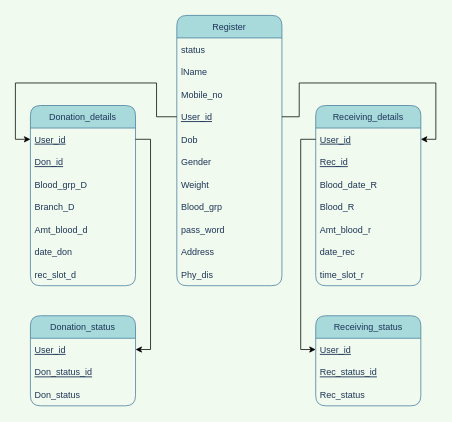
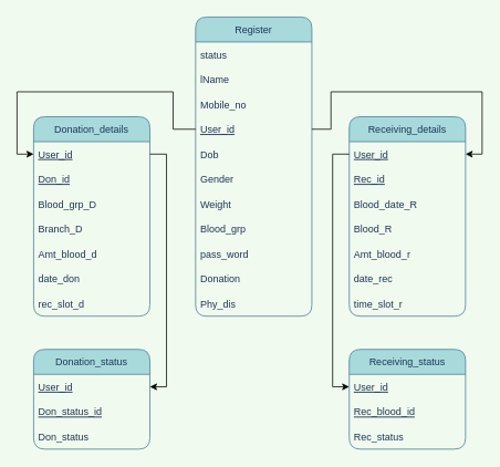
  <mxCell id="0" />
  <mxCell id="1" parent="0" />
  <mxCell id="2" value="Register" style="swimlane;fontStyle=0;childLayout=stackLayout;horizontal=1;startSize=30;horizontalStack=0;resizeParent=1;resizeParentMax=0;resizeLast=0;collapsible=1;marginBottom=0;rounded=1;sketch=0;fillColor=#A8DADC;strokeColor=#457B9D;fontColor=#1D3557;" parent="1" vertex="1"><mxGeometry x="235" y="20" width="140" height="360" as="geometry" /></mxCell>
  <mxCell id="3" value="status" style="text;strokeColor=none;fillColor=none;align=left;verticalAlign=middle;spacingLeft=4;spacingRight=4;overflow=hidden;points=[[0,0.5],[1,0.5]];portConstraint=eastwest;rotatable=0;rounded=1;sketch=0;fontColor=#1D3557;" parent="2" vertex="1"><mxGeometry y="30" width="140" height="30" as="geometry" /></mxCell>
  <mxCell id="4" value="lName" style="text;strokeColor=none;fillColor=none;align=left;verticalAlign=middle;spacingLeft=4;spacingRight=4;overflow=hidden;points=[[0,0.5],[1,0.5]];portConstraint=eastwest;rotatable=0;rounded=1;sketch=0;fontColor=#1D3557;" parent="2" vertex="1"><mxGeometry y="60" width="140" height="30" as="geometry" /></mxCell>
  <mxCell id="5" value="Mobile_no" style="text;strokeColor=none;fillColor=none;align=left;verticalAlign=middle;spacingLeft=4;spacingRight=4;overflow=hidden;points=[[0,0.5],[1,0.5]];portConstraint=eastwest;rotatable=0;rounded=1;sketch=0;fontStyle=0;fontColor=#1D3557;" parent="2" vertex="1"><mxGeometry y="90" width="140" height="30" as="geometry" /></mxCell>
  <mxCell id="6" value="User_id" style="text;strokeColor=none;fillColor=none;align=left;verticalAlign=middle;spacingLeft=4;spacingRight=4;overflow=hidden;points=[[0,0.5],[1,0.5]];portConstraint=eastwest;rotatable=0;rounded=1;sketch=0;fontStyle=4;fontColor=#1D3557;" parent="2" vertex="1"><mxGeometry y="120" width="140" height="30" as="geometry" /></mxCell>
  <mxCell id="7" value="Dob" style="text;strokeColor=none;fillColor=none;align=left;verticalAlign=middle;spacingLeft=4;spacingRight=4;overflow=hidden;points=[[0,0.5],[1,0.5]];portConstraint=eastwest;rotatable=0;rounded=1;sketch=0;fontColor=#1D3557;" parent="2" vertex="1"><mxGeometry y="150" width="140" height="30" as="geometry" /></mxCell>
  <mxCell id="8" value="Gender" style="text;strokeColor=none;fillColor=none;align=left;verticalAlign=middle;spacingLeft=4;spacingRight=4;overflow=hidden;points=[[0,0.5],[1,0.5]];portConstraint=eastwest;rotatable=0;rounded=1;sketch=0;fontColor=#1D3557;" parent="2" vertex="1"><mxGeometry y="180" width="140" height="30" as="geometry" /></mxCell>
  <mxCell id="9" value="Weight" style="text;strokeColor=none;fillColor=none;align=left;verticalAlign=middle;spacingLeft=4;spacingRight=4;overflow=hidden;points=[[0,0.5],[1,0.5]];portConstraint=eastwest;rotatable=0;rounded=1;sketch=0;fontColor=#1D3557;" parent="2" vertex="1"><mxGeometry y="210" width="140" height="30" as="geometry" /></mxCell>
  <mxCell id="10" value="Blood_grp" style="text;strokeColor=none;fillColor=none;align=left;verticalAlign=middle;spacingLeft=4;spacingRight=4;overflow=hidden;points=[[0,0.5],[1,0.5]];portConstraint=eastwest;rotatable=0;rounded=1;sketch=0;fontColor=#1D3557;" parent="2" vertex="1"><mxGeometry y="240" width="140" height="30" as="geometry" /></mxCell>
  <mxCell id="11" value="pass_word" style="text;strokeColor=none;fillColor=none;align=left;verticalAlign=middle;spacingLeft=4;spacingRight=4;overflow=hidden;points=[[0,0.5],[1,0.5]];portConstraint=eastwest;rotatable=0;rounded=1;sketch=0;fontColor=#1D3557;" parent="2" vertex="1"><mxGeometry y="270" width="140" height="30" as="geometry" /></mxCell>
- <mxCell id="12" value="Address" style="text;strokeColor=none;fillColor=none;align=left;verticalAlign=middle;spacingLeft=4;spacingRight=4;overflow=hidden;points=[[0,0.5],[1,0.5]];portConstraint=eastwest;rotatable=0;rounded=1;sketch=0;fontColor=#1D3557;" parent="2" vertex="1"><mxGeometry y="300" width="140" height="30" as="geometry" /></mxCell>
+ <mxCell id="12" value="Donation" style="text;strokeColor=none;fillColor=none;align=left;verticalAlign=middle;spacingLeft=4;spacingRight=4;overflow=hidden;points=[[0,0.5],[1,0.5]];portConstraint=eastwest;rotatable=0;rounded=1;sketch=0;fontColor=#1D3557;" parent="2" vertex="1"><mxGeometry y="300" width="140" height="30" as="geometry" /></mxCell>
  <mxCell id="13" value="Phy_dis" style="text;strokeColor=none;fillColor=none;align=left;verticalAlign=middle;spacingLeft=4;spacingRight=4;overflow=hidden;points=[[0,0.5],[1,0.5]];portConstraint=eastwest;rotatable=0;rounded=1;sketch=0;fontColor=#1D3557;" parent="2" vertex="1"><mxGeometry y="330" width="140" height="30" as="geometry" /></mxCell>
  <mxCell id="14" value="Donation_details" style="swimlane;fontStyle=0;childLayout=stackLayout;horizontal=1;startSize=30;horizontalStack=0;resizeParent=1;resizeParentMax=0;resizeLast=0;collapsible=1;marginBottom=0;rounded=1;sketch=0;fillColor=#A8DADC;strokeColor=#457B9D;fontColor=#1D3557;" parent="1" vertex="1"><mxGeometry x="40" y="140" width="140" height="240" as="geometry" /></mxCell>
  <mxCell id="15" value="User_id" style="text;strokeColor=none;fillColor=none;align=left;verticalAlign=middle;spacingLeft=4;spacingRight=4;overflow=hidden;points=[[0,0.5],[1,0.5]];portConstraint=eastwest;rotatable=0;rounded=1;sketch=0;fontStyle=4;fontColor=#1D3557;" parent="14" vertex="1"><mxGeometry y="30" width="140" height="30" as="geometry" /></mxCell>
  <mxCell id="16" value="Don_id" style="text;strokeColor=none;fillColor=none;align=left;verticalAlign=middle;spacingLeft=4;spacingRight=4;overflow=hidden;points=[[0,0.5],[1,0.5]];portConstraint=eastwest;rotatable=0;rounded=1;sketch=0;fontStyle=4;fontColor=#1D3557;" vertex="1" parent="14"><mxGeometry y="60" width="140" height="30" as="geometry" /></mxCell>
  <mxCell id="17" value="Blood_grp_D" style="text;strokeColor=none;fillColor=none;align=left;verticalAlign=middle;spacingLeft=4;spacingRight=4;overflow=hidden;points=[[0,0.5],[1,0.5]];portConstraint=eastwest;rotatable=0;rounded=1;sketch=0;fontColor=#1D3557;" parent="14" vertex="1"><mxGeometry y="90" width="140" height="30" as="geometry" /></mxCell>
  <mxCell id="18" value="Branch_D" style="text;strokeColor=none;fillColor=none;align=left;verticalAlign=middle;spacingLeft=4;spacingRight=4;overflow=hidden;points=[[0,0.5],[1,0.5]];portConstraint=eastwest;rotatable=0;rounded=1;sketch=0;fontColor=#1D3557;" parent="14" vertex="1"><mxGeometry y="120" width="140" height="30" as="geometry" /></mxCell>
  <mxCell id="19" value="Amt_blood_d" style="text;strokeColor=none;fillColor=none;align=left;verticalAlign=middle;spacingLeft=4;spacingRight=4;overflow=hidden;points=[[0,0.5],[1,0.5]];portConstraint=eastwest;rotatable=0;rounded=1;sketch=0;fontColor=#1D3557;" parent="14" vertex="1"><mxGeometry y="150" width="140" height="30" as="geometry" /></mxCell>
  <mxCell id="20" value="date_don" style="text;strokeColor=none;fillColor=none;align=left;verticalAlign=middle;spacingLeft=4;spacingRight=4;overflow=hidden;points=[[0,0.5],[1,0.5]];portConstraint=eastwest;rotatable=0;rounded=1;sketch=0;fontColor=#1D3557;" parent="14" vertex="1"><mxGeometry y="180" width="140" height="30" as="geometry" /></mxCell>
  <mxCell id="21" value="rec_slot_d" style="text;strokeColor=none;fillColor=none;align=left;verticalAlign=middle;spacingLeft=4;spacingRight=4;overflow=hidden;points=[[0,0.5],[1,0.5]];portConstraint=eastwest;rotatable=0;rounded=1;sketch=0;fontColor=#1D3557;" parent="14" vertex="1"><mxGeometry y="210" width="140" height="30" as="geometry" /></mxCell>
  <mxCell id="22" value="Receiving_details" style="swimlane;fontStyle=0;childLayout=stackLayout;horizontal=1;startSize=30;horizontalStack=0;resizeParent=1;resizeParentMax=0;resizeLast=0;collapsible=1;marginBottom=0;rounded=1;sketch=0;fillColor=#A8DADC;strokeColor=#457B9D;fontColor=#1D3557;" parent="1" vertex="1"><mxGeometry x="420" y="140" width="140" height="240" as="geometry" /></mxCell>
  <mxCell id="23" value="User_id" style="text;strokeColor=none;fillColor=none;align=left;verticalAlign=middle;spacingLeft=4;spacingRight=4;overflow=hidden;points=[[0,0.5],[1,0.5]];portConstraint=eastwest;rotatable=0;rounded=1;sketch=0;fontStyle=4;fontColor=#1D3557;" parent="22" vertex="1"><mxGeometry y="30" width="140" height="30" as="geometry" /></mxCell>
  <mxCell id="24" value="Rec_id" style="text;strokeColor=none;fillColor=none;align=left;verticalAlign=middle;spacingLeft=4;spacingRight=4;overflow=hidden;points=[[0,0.5],[1,0.5]];portConstraint=eastwest;rotatable=0;rounded=1;sketch=0;fontStyle=4;fontColor=#1D3557;" vertex="1" parent="22"><mxGeometry y="60" width="140" height="30" as="geometry" /></mxCell>
  <mxCell id="25" value="Blood_date_R" style="text;strokeColor=none;fillColor=none;align=left;verticalAlign=middle;spacingLeft=4;spacingRight=4;overflow=hidden;points=[[0,0.5],[1,0.5]];portConstraint=eastwest;rotatable=0;rounded=1;sketch=0;fontColor=#1D3557;" parent="22" vertex="1"><mxGeometry y="90" width="140" height="30" as="geometry" /></mxCell>
  <mxCell id="26" value="Blood_R" style="text;strokeColor=none;fillColor=none;align=left;verticalAlign=middle;spacingLeft=4;spacingRight=4;overflow=hidden;points=[[0,0.5],[1,0.5]];portConstraint=eastwest;rotatable=0;rounded=1;sketch=0;fontColor=#1D3557;" parent="22" vertex="1"><mxGeometry y="120" width="140" height="30" as="geometry" /></mxCell>
  <mxCell id="27" value="Amt_blood_r" style="text;strokeColor=none;fillColor=none;align=left;verticalAlign=middle;spacingLeft=4;spacingRight=4;overflow=hidden;points=[[0,0.5],[1,0.5]];portConstraint=eastwest;rotatable=0;rounded=1;sketch=0;fontColor=#1D3557;" parent="22" vertex="1"><mxGeometry y="150" width="140" height="30" as="geometry" /></mxCell>
  <mxCell id="28" value="date_rec" style="text;strokeColor=none;fillColor=none;align=left;verticalAlign=middle;spacingLeft=4;spacingRight=4;overflow=hidden;points=[[0,0.5],[1,0.5]];portConstraint=eastwest;rotatable=0;rounded=1;sketch=0;fontColor=#1D3557;" parent="22" vertex="1"><mxGeometry y="180" width="140" height="30" as="geometry" /></mxCell>
  <mxCell id="29" value="time_slot_r" style="text;strokeColor=none;fillColor=none;align=left;verticalAlign=middle;spacingLeft=4;spacingRight=4;overflow=hidden;points=[[0,0.5],[1,0.5]];portConstraint=eastwest;rotatable=0;rounded=1;sketch=0;fontColor=#1D3557;" parent="22" vertex="1"><mxGeometry y="210" width="140" height="30" as="geometry" /></mxCell>
  <mxCell id="30" value="Donation_status" style="swimlane;fontStyle=0;childLayout=stackLayout;horizontal=1;startSize=30;horizontalStack=0;resizeParent=1;resizeParentMax=0;resizeLast=0;collapsible=1;marginBottom=0;rounded=1;sketch=0;fillColor=#A8DADC;strokeColor=#457B9D;fontColor=#1D3557;" vertex="1" parent="1"><mxGeometry x="40" y="420" width="140" height="120" as="geometry" /></mxCell>
  <mxCell id="31" value="User_id" style="text;strokeColor=none;fillColor=none;align=left;verticalAlign=middle;spacingLeft=4;spacingRight=4;overflow=hidden;points=[[0,0.5],[1,0.5]];portConstraint=eastwest;rotatable=0;rounded=1;sketch=0;fontStyle=4;fontColor=#1D3557;" vertex="1" parent="30"><mxGeometry y="30" width="140" height="30" as="geometry" /></mxCell>
  <mxCell id="32" value="Don_status_id" style="text;strokeColor=none;fillColor=none;align=left;verticalAlign=middle;spacingLeft=4;spacingRight=4;overflow=hidden;points=[[0,0.5],[1,0.5]];portConstraint=eastwest;rotatable=0;rounded=1;sketch=0;fontStyle=4;fontColor=#1D3557;" vertex="1" parent="30"><mxGeometry y="60" width="140" height="30" as="geometry" /></mxCell>
  <mxCell id="33" value="Don_status" style="text;strokeColor=none;fillColor=none;align=left;verticalAlign=middle;spacingLeft=4;spacingRight=4;overflow=hidden;points=[[0,0.5],[1,0.5]];portConstraint=eastwest;rotatable=0;rounded=1;sketch=0;fontStyle=0;fontColor=#1D3557;" vertex="1" parent="30"><mxGeometry y="90" width="140" height="30" as="geometry" /></mxCell>
  <mxCell id="34" value="Receiving_status" style="swimlane;fontStyle=0;childLayout=stackLayout;horizontal=1;startSize=30;horizontalStack=0;resizeParent=1;resizeParentMax=0;resizeLast=0;collapsible=1;marginBottom=0;rounded=1;sketch=0;fillColor=#A8DADC;strokeColor=#457B9D;fontColor=#1D3557;" vertex="1" parent="1"><mxGeometry x="420" y="420" width="140" height="120" as="geometry" /></mxCell>
  <mxCell id="35" value="User_id" style="text;strokeColor=none;fillColor=none;align=left;verticalAlign=middle;spacingLeft=4;spacingRight=4;overflow=hidden;points=[[0,0.5],[1,0.5]];portConstraint=eastwest;rotatable=0;rounded=1;sketch=0;fontStyle=4;fontColor=#1D3557;" vertex="1" parent="34"><mxGeometry y="30" width="140" height="30" as="geometry" /></mxCell>
- <mxCell id="36" value="Rec_status_id" style="text;strokeColor=none;fillColor=none;align=left;verticalAlign=middle;spacingLeft=4;spacingRight=4;overflow=hidden;points=[[0,0.5],[1,0.5]];portConstraint=eastwest;rotatable=0;rounded=1;sketch=0;fontStyle=4;fontColor=#1D3557;" vertex="1" parent="34"><mxGeometry y="60" width="140" height="30" as="geometry" /></mxCell>
+ <mxCell id="36" value="Rec_blood_id" style="text;strokeColor=none;fillColor=none;align=left;verticalAlign=middle;spacingLeft=4;spacingRight=4;overflow=hidden;points=[[0,0.5],[1,0.5]];portConstraint=eastwest;rotatable=0;rounded=1;sketch=0;fontStyle=4;fontColor=#1D3557;" vertex="1" parent="34"><mxGeometry y="60" width="140" height="30" as="geometry" /></mxCell>
  <mxCell id="37" value="Rec_status" style="text;strokeColor=none;fillColor=none;align=left;verticalAlign=middle;spacingLeft=4;spacingRight=4;overflow=hidden;points=[[0,0.5],[1,0.5]];portConstraint=eastwest;rotatable=0;rounded=1;sketch=0;fontStyle=0;fontColor=#1D3557;" vertex="1" parent="34"><mxGeometry y="90" width="140" height="30" as="geometry" /></mxCell>
  <mxCell id="38" style="edgeStyle=orthogonalEdgeStyle;rounded=0;orthogonalLoop=1;jettySize=auto;html=1;exitX=0;exitY=0.5;exitDx=0;exitDy=0;entryX=0;entryY=0.5;entryDx=0;entryDy=0;" edge="1" parent="1" source="6" target="15"><mxGeometry relative="1" as="geometry"><Array as="points"><mxPoint x="208" y="155" /><mxPoint x="208" y="110" /><mxPoint x="20" y="110" /><mxPoint x="20" y="185" /></Array></mxGeometry></mxCell>
  <mxCell id="39" style="edgeStyle=orthogonalEdgeStyle;rounded=0;orthogonalLoop=1;jettySize=auto;html=1;exitX=1;exitY=0.5;exitDx=0;exitDy=0;entryX=1;entryY=0.5;entryDx=0;entryDy=0;" edge="1" parent="1" source="6" target="23"><mxGeometry relative="1" as="geometry"><Array as="points"><mxPoint x="398" y="155" /><mxPoint x="398" y="110" /><mxPoint x="580" y="110" /><mxPoint x="580" y="185" /></Array></mxGeometry></mxCell>
  <mxCell id="40" style="edgeStyle=orthogonalEdgeStyle;rounded=0;orthogonalLoop=1;jettySize=auto;html=1;exitX=1;exitY=0.5;exitDx=0;exitDy=0;entryX=1;entryY=0.5;entryDx=0;entryDy=0;" edge="1" parent="1" source="15" target="31"><mxGeometry relative="1" as="geometry" /></mxCell>
  <mxCell id="41" style="edgeStyle=orthogonalEdgeStyle;rounded=0;orthogonalLoop=1;jettySize=auto;html=1;exitX=0;exitY=0.5;exitDx=0;exitDy=0;entryX=0;entryY=0.5;entryDx=0;entryDy=0;" edge="1" parent="1" source="23" target="35"><mxGeometry relative="1" as="geometry" /></mxCell>
